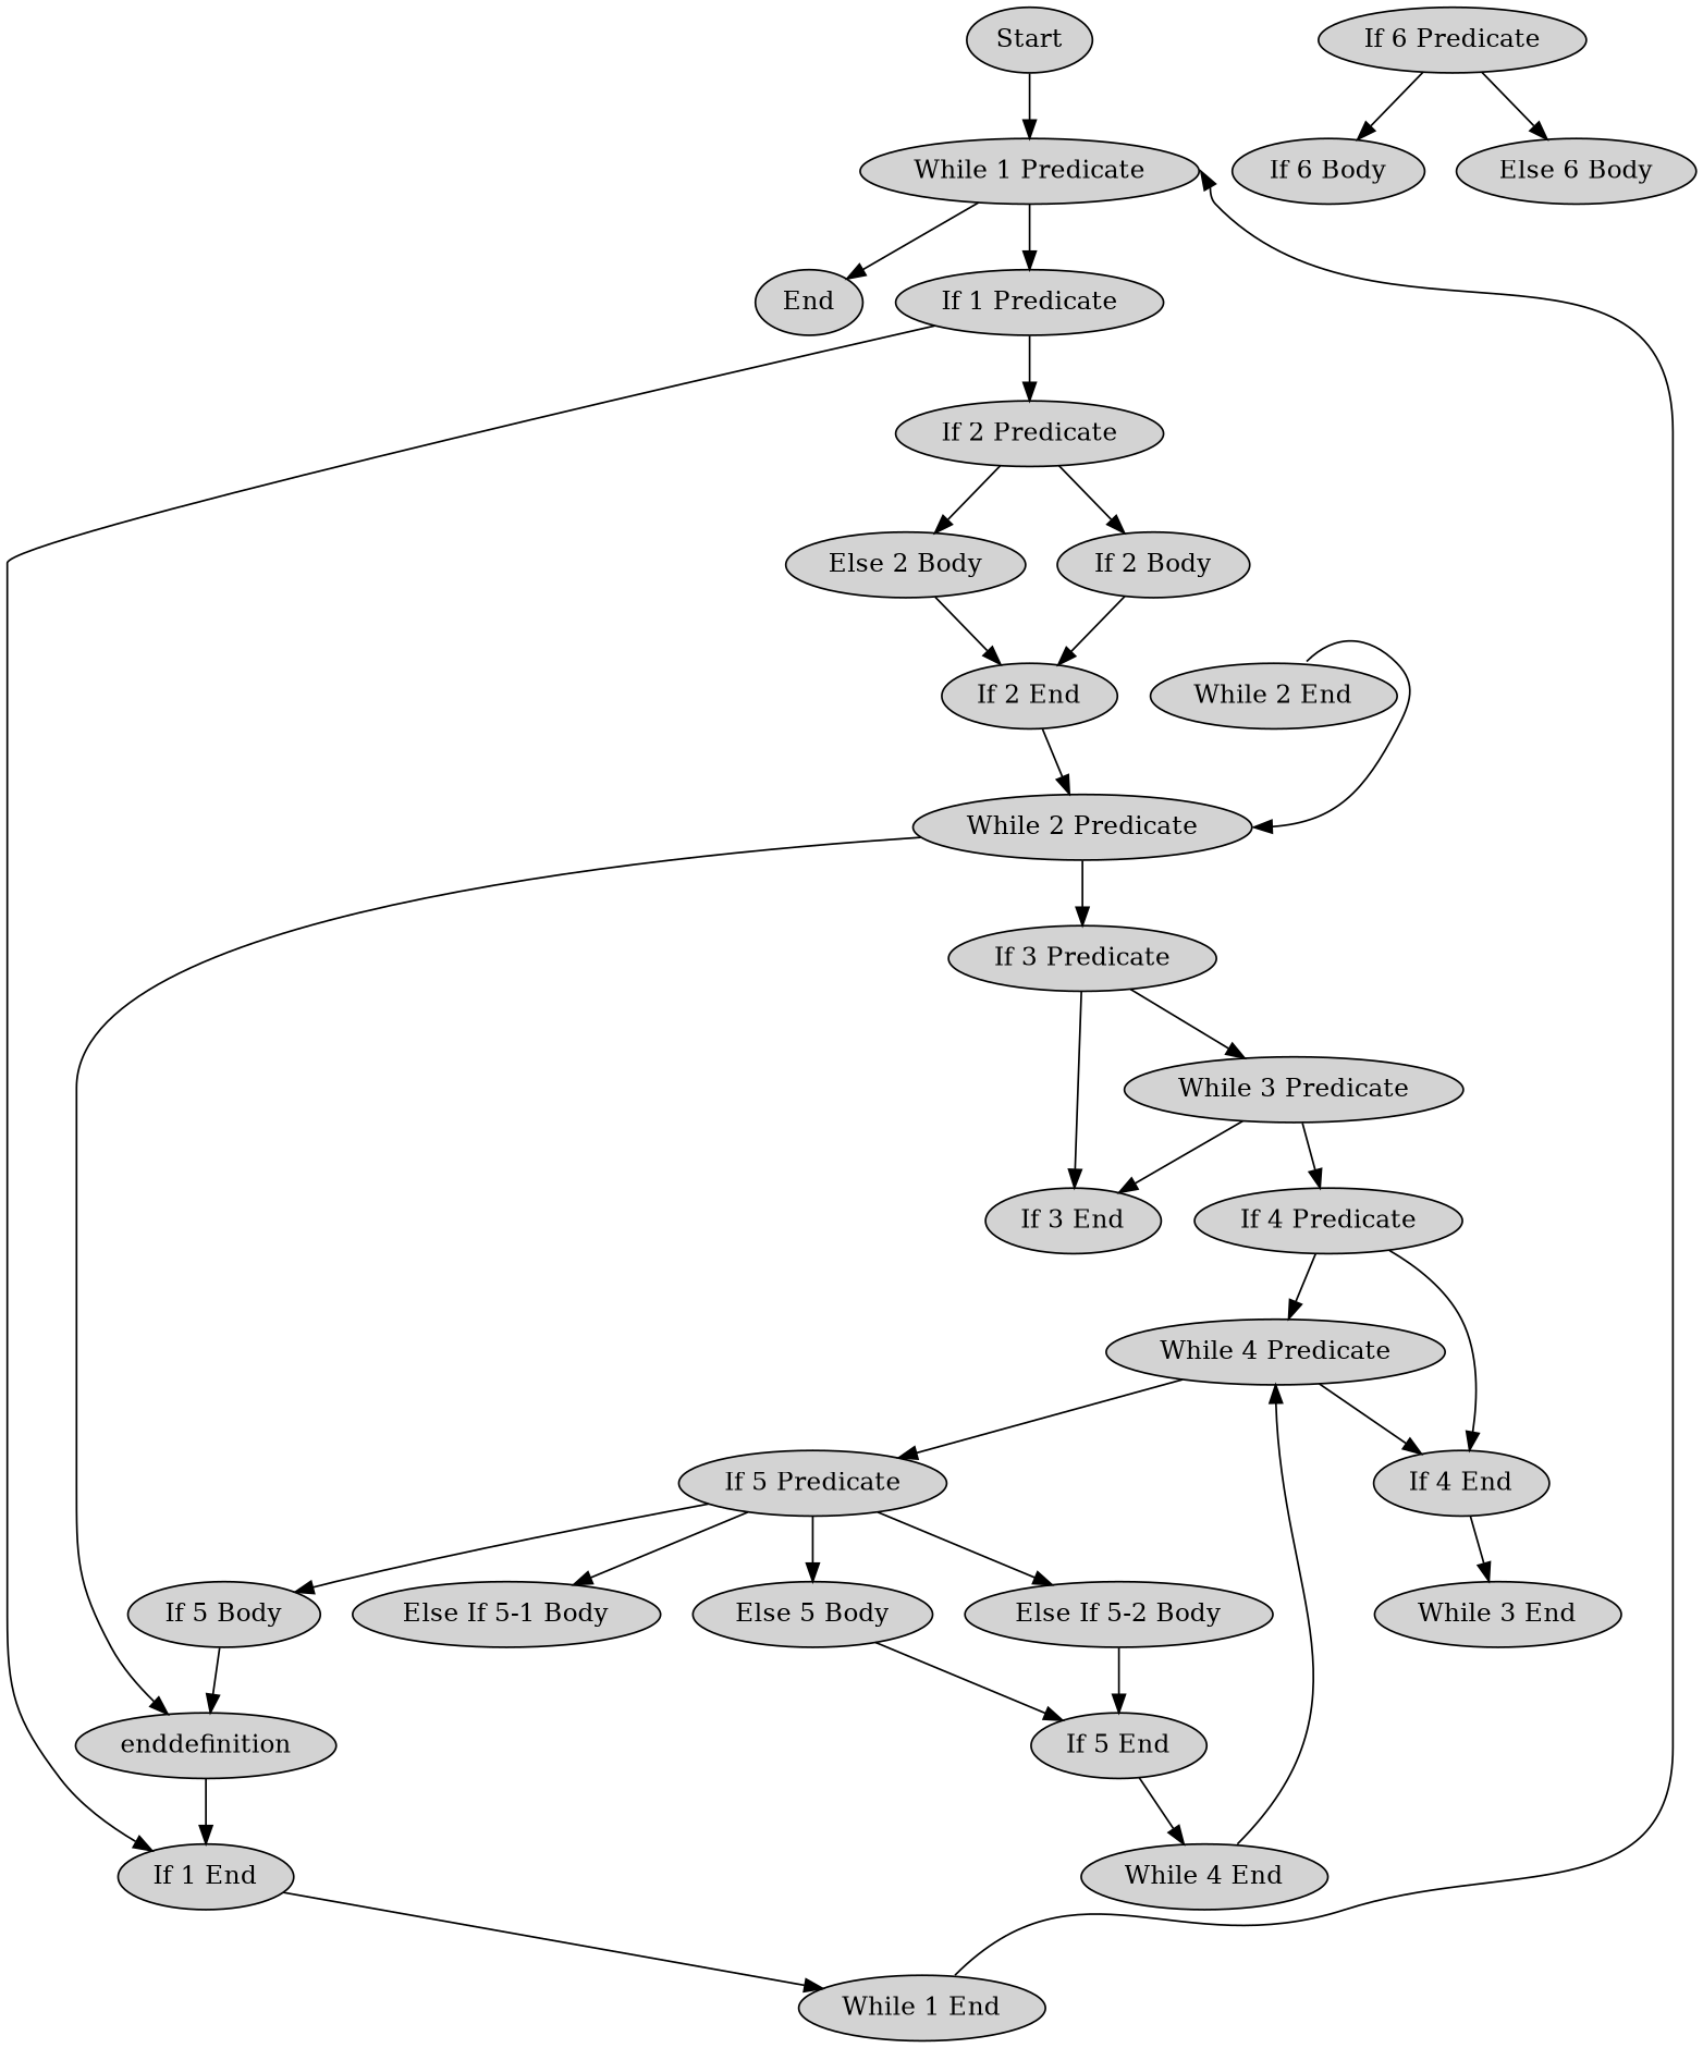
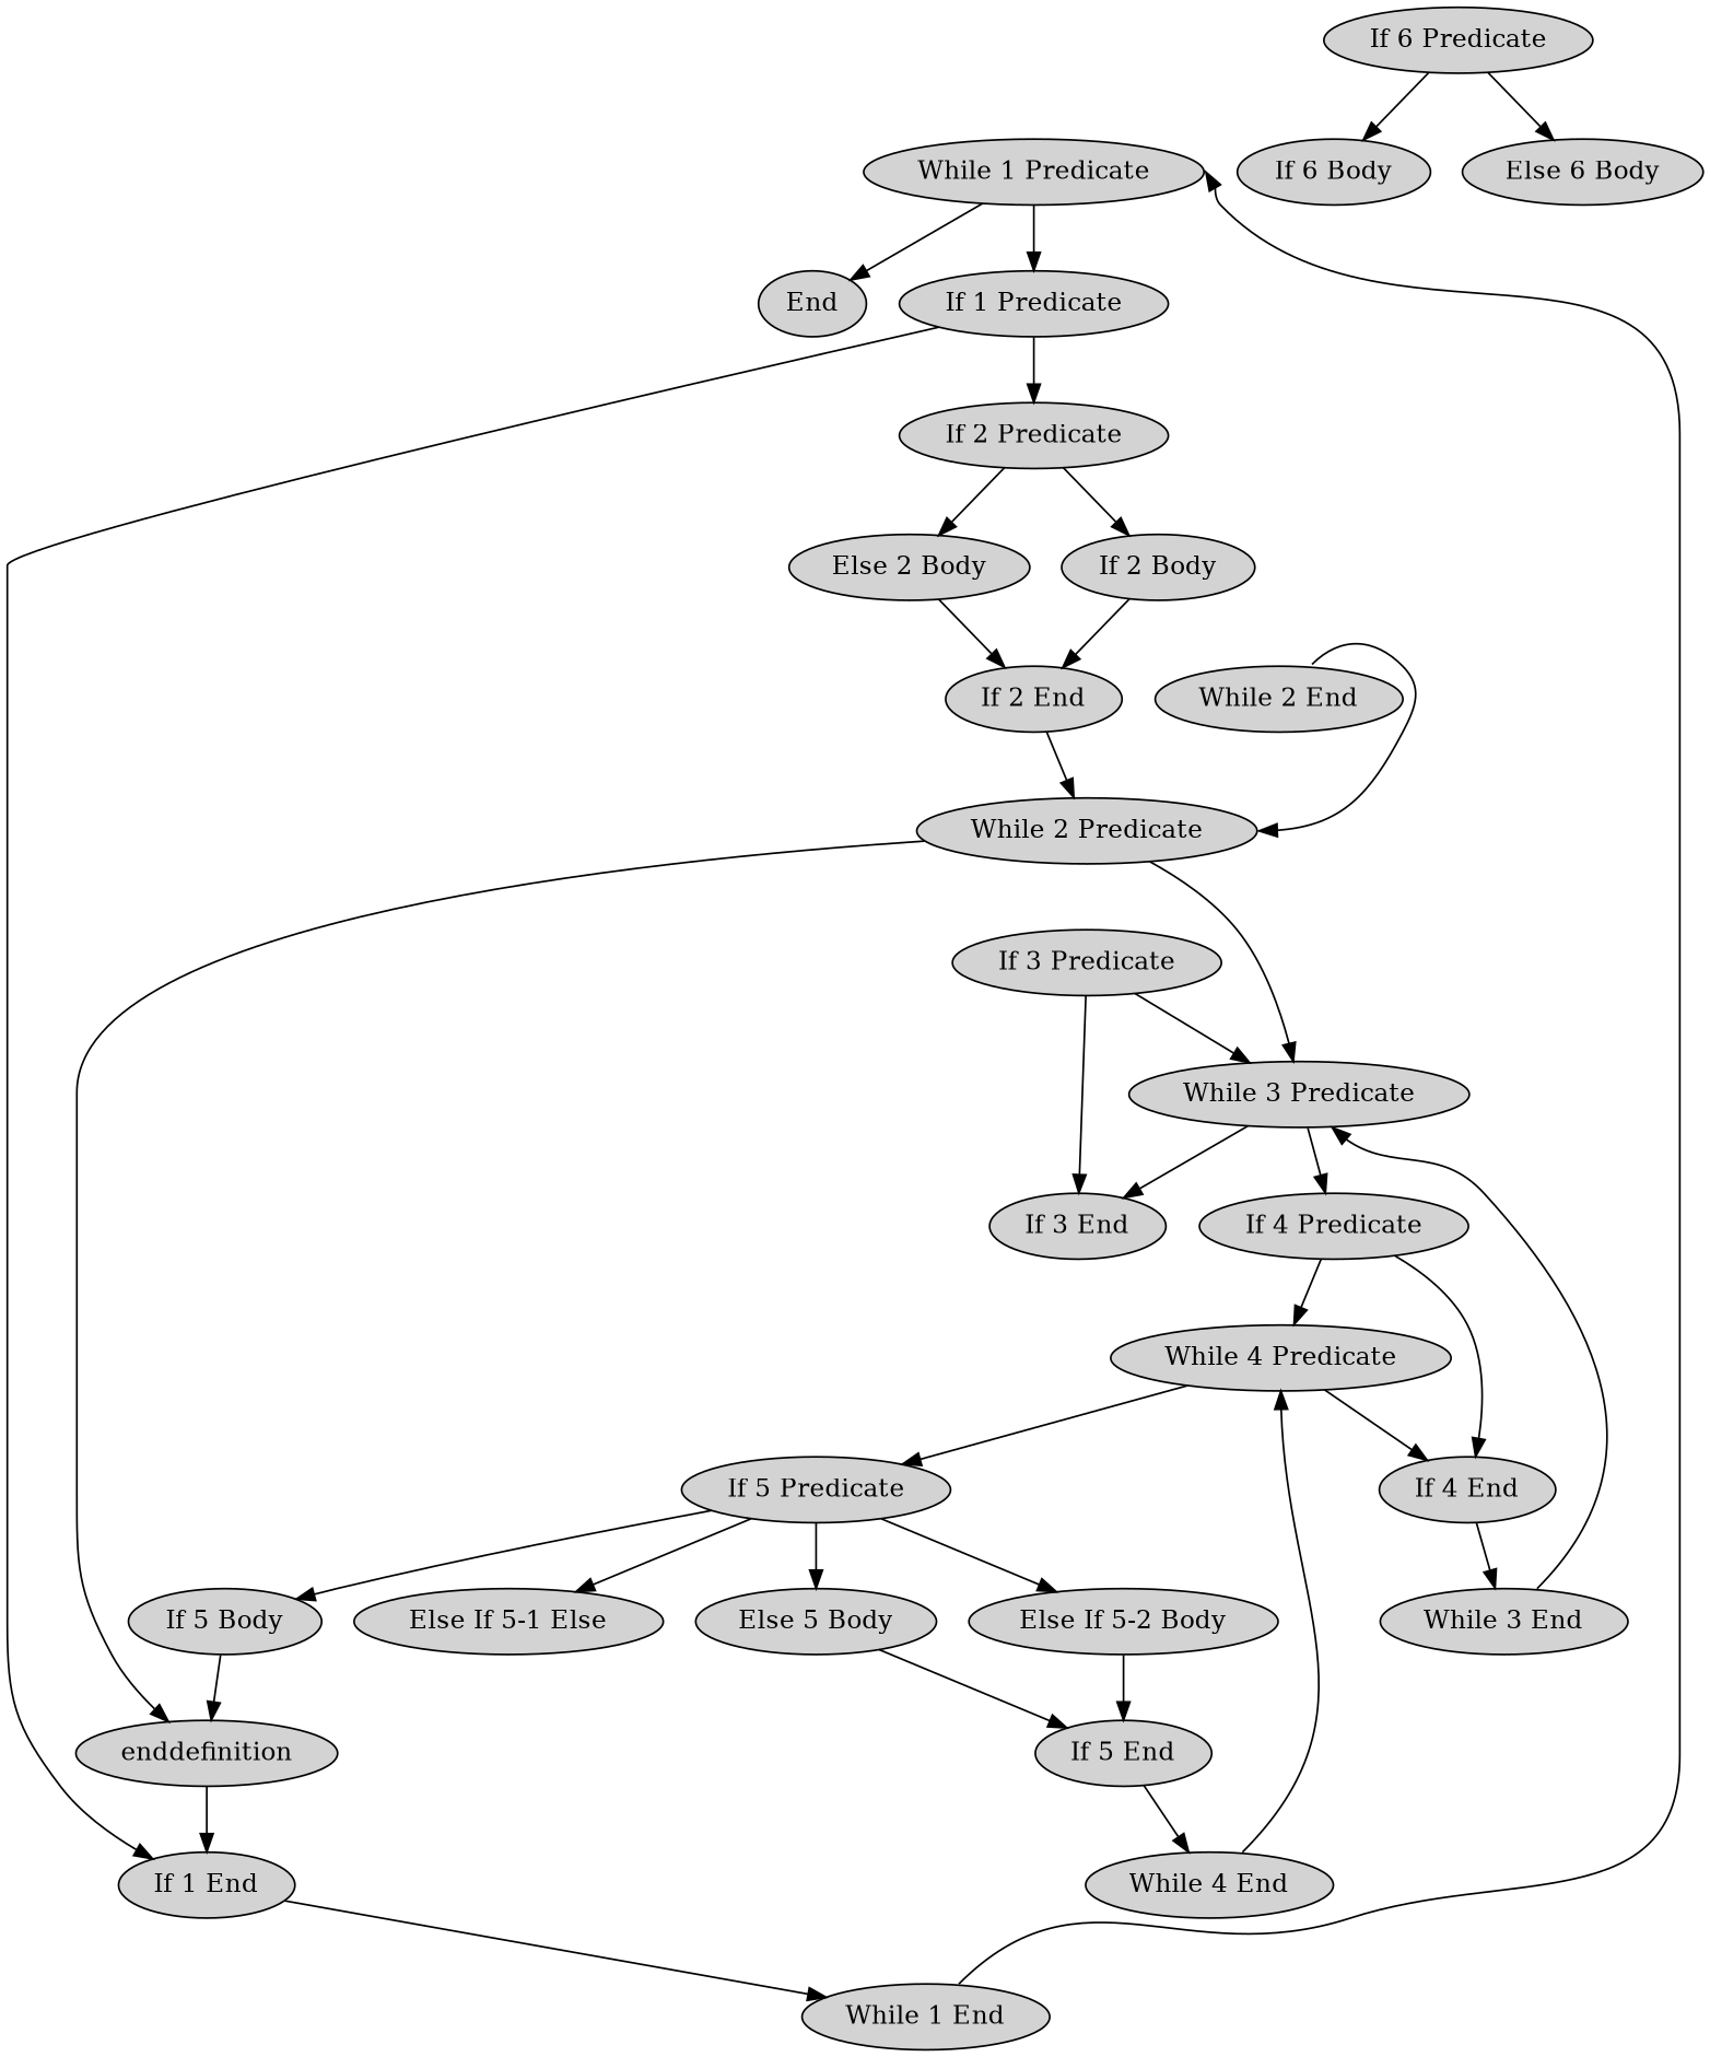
  strict digraph {
    node [fillcolor=lightgray style=filled]
-   n1 [label=Start]
    n2 [label="While 1 Predicate"]
    n3 [label="If 1 Predicate"]
    n4 [label=End]
    n5 [label="If 1 End"]
    n6 [label="If 2 Predicate"]
    n7 [label="While 1 End"]
    n8 [label="While 2 Predicate"]
    n9 [label=enddefinition]
    n10 [label="If 3 Predicate"]
    n11 [label="While 3 Predicate"]
    n12 [label="If 3 End"]
    n13 [label="While 2 End"]
    n14 [label="If 4 Predicate"]
    n15 [label="While 4 Predicate"]
    n16 [label="If 4 End"]
    n17 [label="While 3 End"]
    n18 [label="If 5 Predicate"]
    n19 [label="If 5 Body"]
-   n20 [label="Else If 5-1 Body"]
+   n20 [label="Else If 5-1 Else"]
    n21 [label="Else If 5-2 Body"]
    n22 [label="Else 5 Body"]
    n23 [label="While 4 End"]
    n24 [label="If 2 Body"]
    n25 [label="Else 2 Body"]
    n26 [label="If 2 End"]
    n27 [label="If 6 Predicate"]
    n28 [label="If 6 Body"]
    n29 [label="Else 6 Body"]
    n30 [label="If 5 End"]
-   n1 -> n2
    n2 -> n3
    n2 -> n4
    n3 -> n5
    n3 -> n6
    n5 -> n7
    n6 -> n24
    n6 -> n25
    n7 -> n2 [headport=e tailport=ne]
    n8 -> n9
-   n8 -> n10
+   n8 -> n11
    n9 -> n5
    n10 -> n11
    n10 -> n12
    n11 -> n12
    n11 -> n14
    n13 -> n8 [headport=e tailport=ne]
    n14 -> n15
    n14 -> n16
    n15 -> n16
    n15 -> n18
    n16 -> n17
+   n17 -> n11 [headport=se tailport=ne]
    n18 -> n19
    n18 -> n20
    n18 -> n21
    n18 -> n22
    n19 -> n9
    n21 -> n30
    n22 -> n30
    n23 -> n15 [headport=s tailport=ne]
    n24 -> n26
    n25 -> n26
    n26 -> n8
    n27 -> n28
    n27 -> n29
    n30 -> n23
  }
